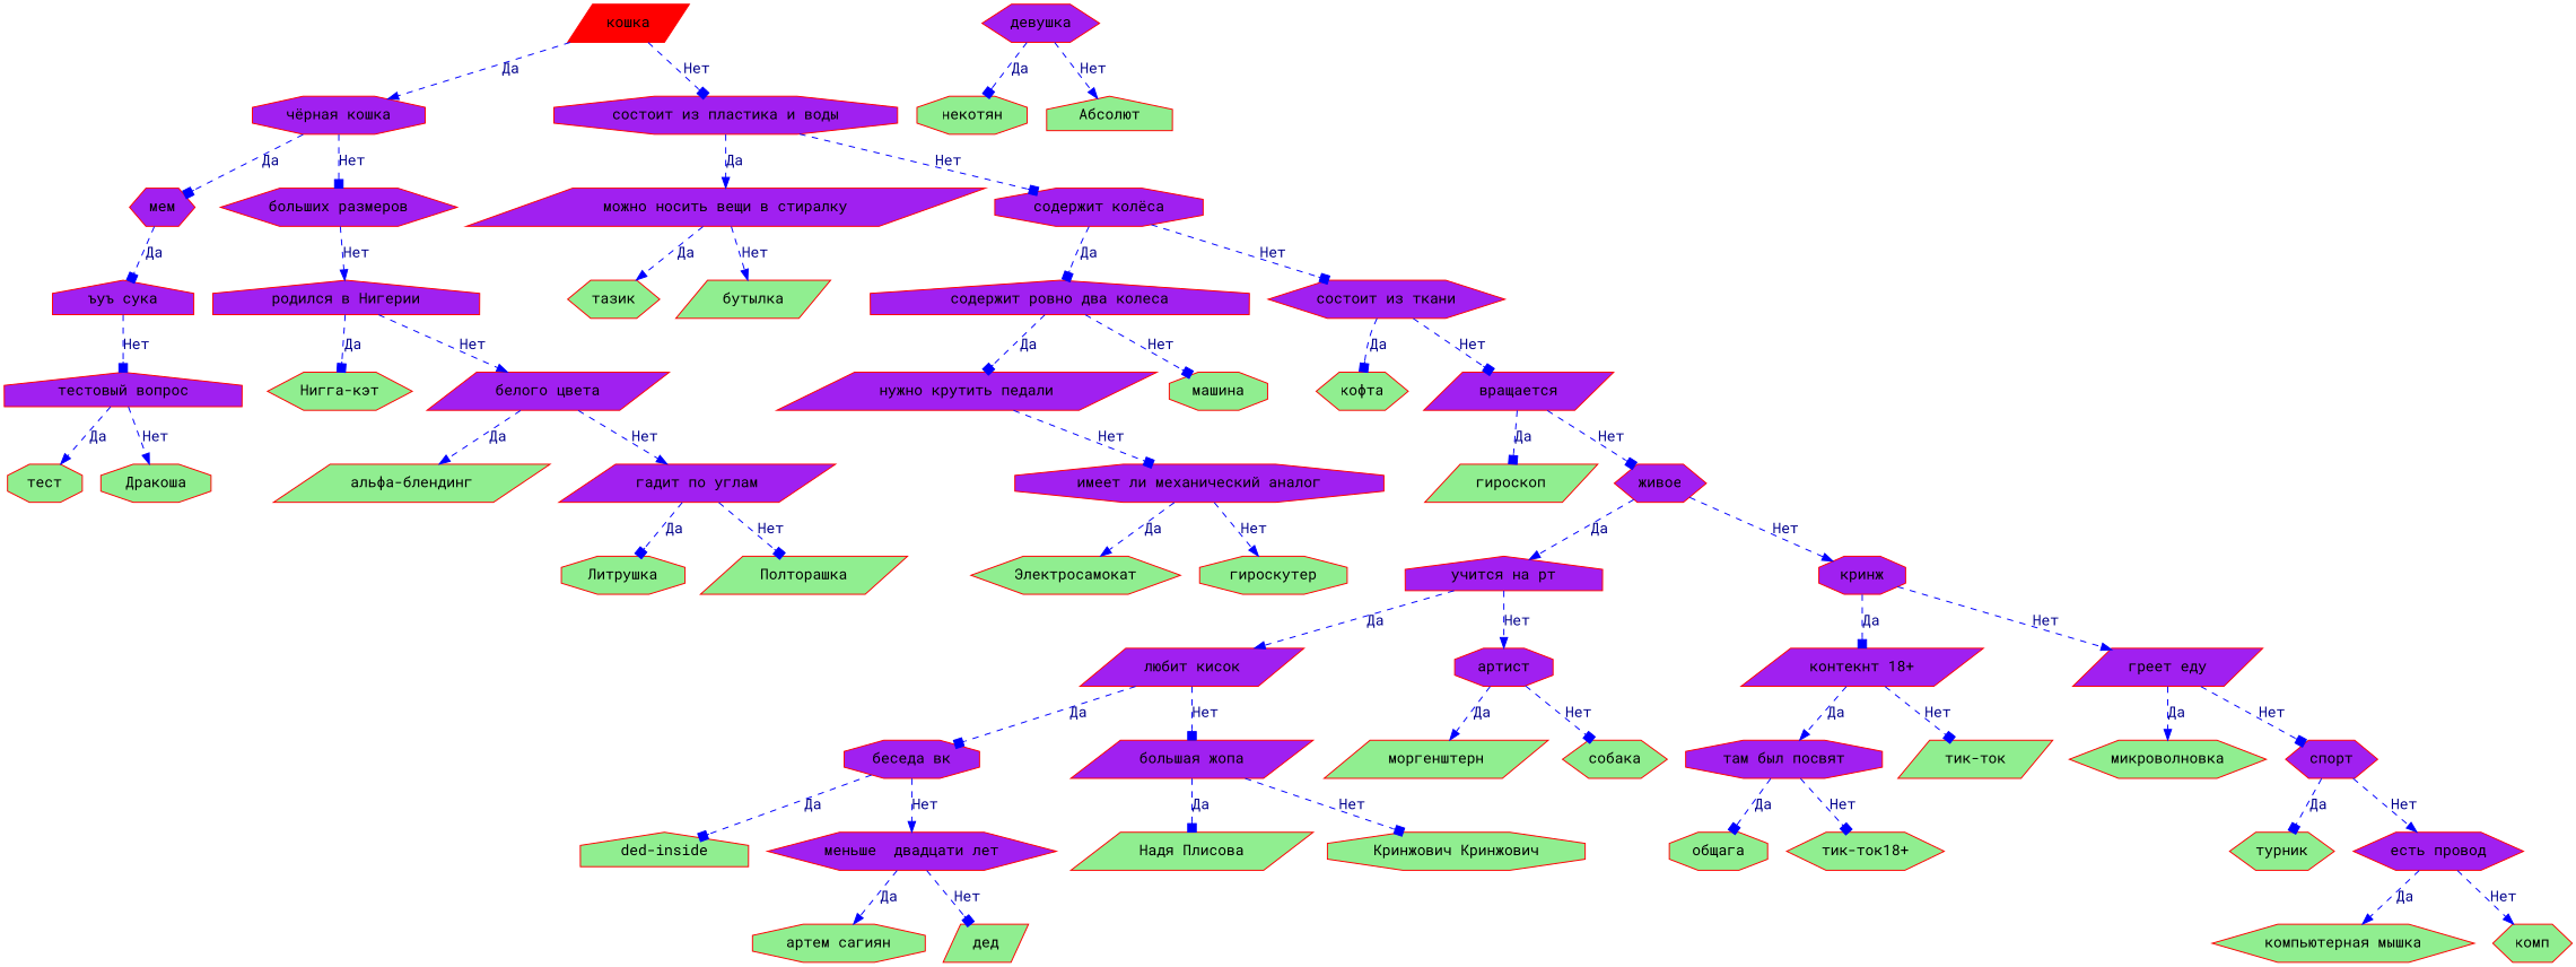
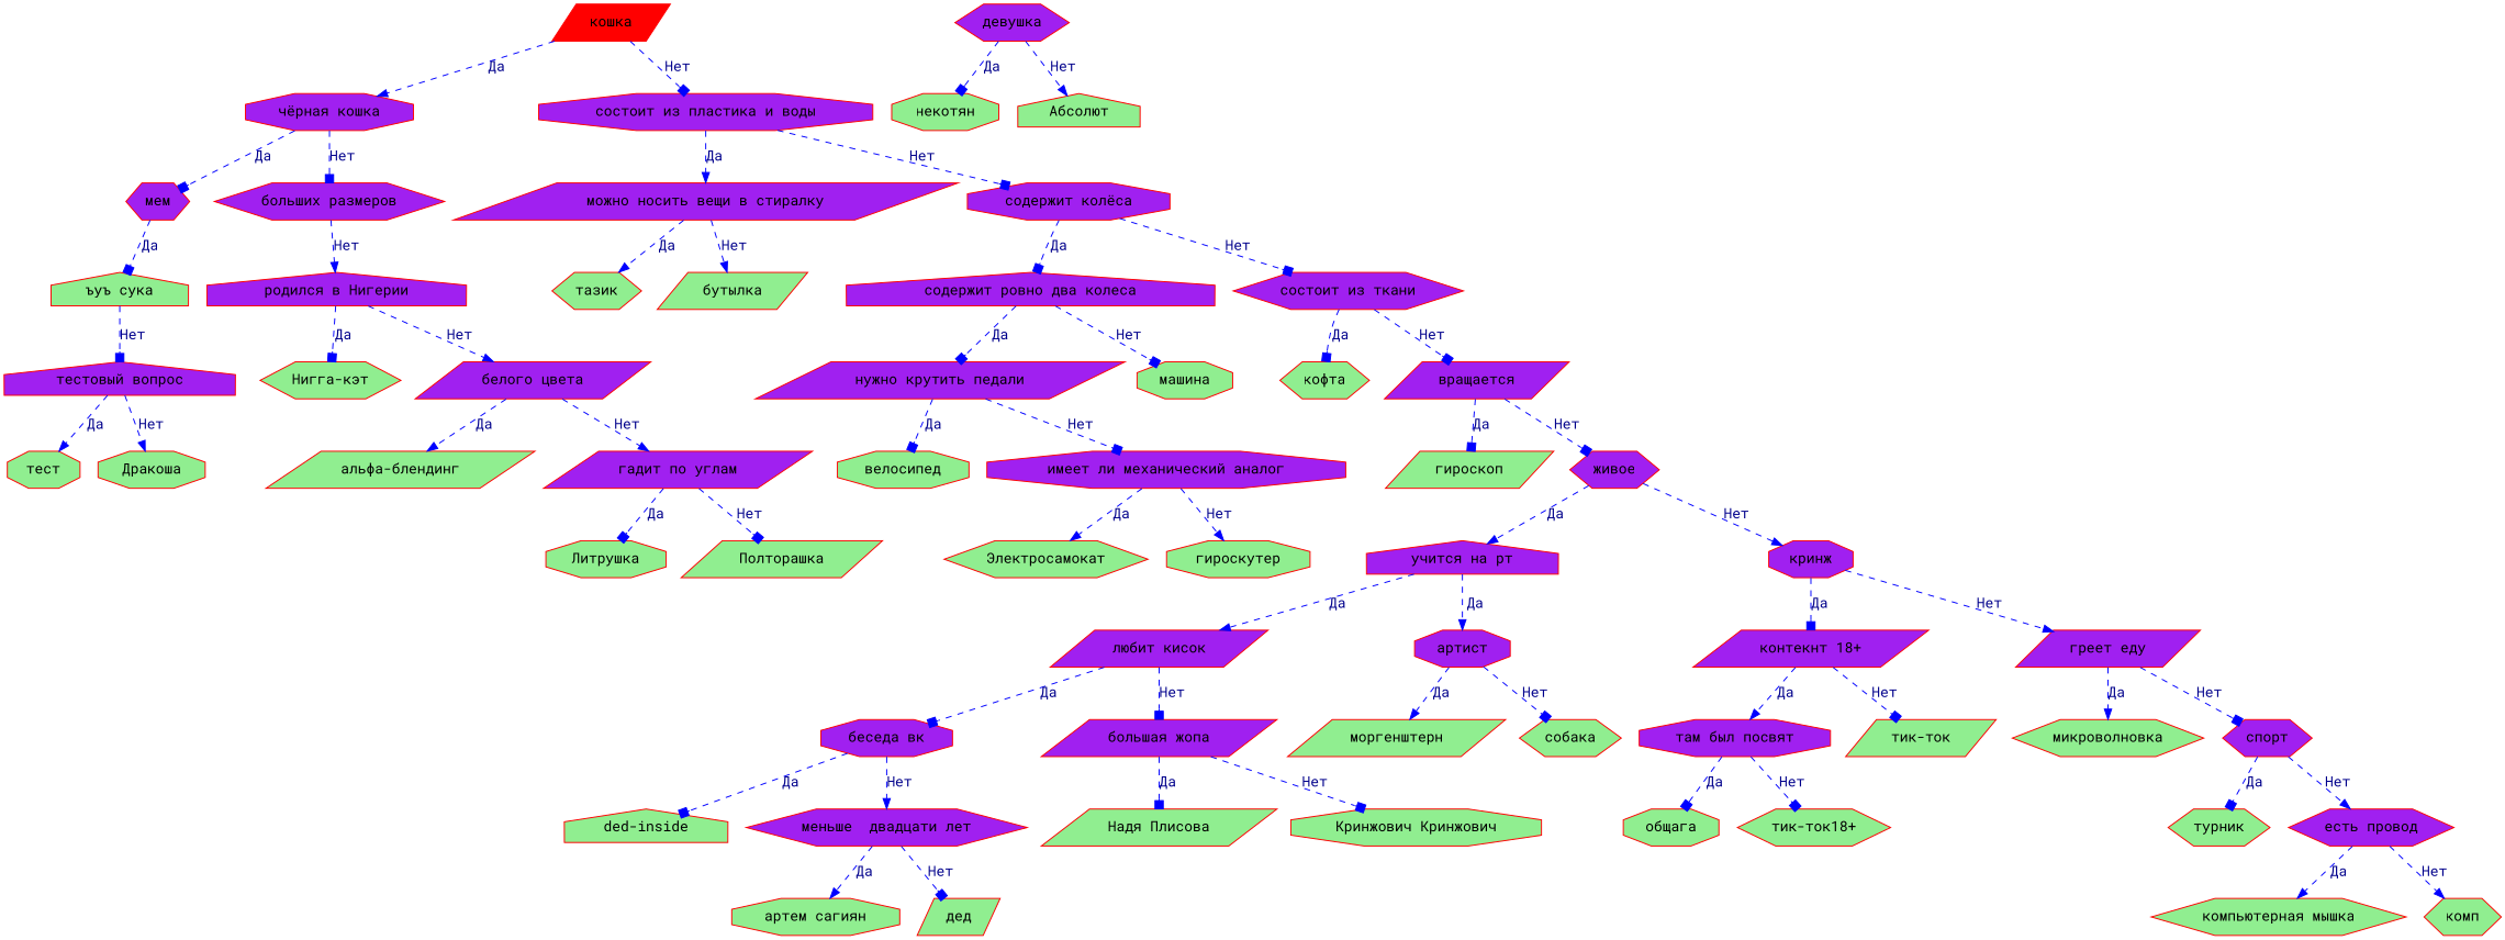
  digraph {
    fontname="Roboto Mono"
    node [color=Red fillcolor=lightgreen fontname="Roboto Mono" shape=hexagon style=filled]
    edge [arrowhead=box color=Blue fontcolor=darkblue fontname="Roboto Mono" style=dashed]
-   n1 [fillcolor=purple label="ъуъ сука" shape=house]
+   n1 [label="ъуъ сука" shape=house]
    n2 [fillcolor=purple label="тестовый вопрос" shape=house]
    n3 [fillcolor=purple label="мем"]
    n4 [label="тест" shape=octagon]
    n5 [label="Дракоша" shape=octagon]
    n6 [fillcolor=purple label="чёрная кошка" shape=octagon]
    n7 [fillcolor=purple label="больших размеров"]
    n8 [fillcolor=purple label="родился в Нигерии" shape=house]
    n9 [label="некотян" shape=octagon]
    n10 [fillcolor=purple label="девушка"]
    n11 [label="Абсолют" shape=house]
    n12 [label="Нигга-кэт"]
    n13 [fillcolor=purple label="белого цвета" shape=parallelogram]
    n14 [label="альфа-блендинг" shape=parallelogram]
    n15 [fillcolor=purple label="гадит по углам" shape=parallelogram]
    n16 [label="Литрушка" shape=octagon]
    n17 [label="Полторашка" shape=parallelogram]
    n18 [fillcolor=red label="кошка" shape=parallelogram]
    n19 [fillcolor=purple label="состоит из пластика и воды" shape=octagon]
    n20 [fillcolor=purple label="можно носить вещи в стиралку" shape=parallelogram]
    n21 [fillcolor=purple label="содержит колёса" shape=octagon]
    n22 [label="тазик"]
    n23 [label="бутылка" shape=parallelogram]
    n24 [fillcolor=purple label="содержит ровно два колеса" shape=house]
    n25 [fillcolor=purple label="состоит из ткани"]
+   n26 [label="велосипед" shape=octagon]
    n27 [fillcolor=purple label="нужно крутить педали" shape=parallelogram]
    n28 [fillcolor=purple label="имеет ли механический аналог" shape=octagon]
    n29 [label="Электросамокат"]
    n30 [label="гироскутер" shape=octagon]
    n31 [label="машина" shape=octagon]
    n32 [label="кофта"]
    n33 [fillcolor=purple label="вращается" shape=parallelogram]
    n34 [label="гироскоп" shape=parallelogram]
    n35 [fillcolor=purple label="живое"]
    n36 [fillcolor=purple label="учится на рт" shape=house]
    n37 [fillcolor=purple label="кринж" shape=octagon]
    n38 [label="ded-inside" shape=house]
    n39 [fillcolor=purple label="беседа вк" shape=octagon]
    n40 [fillcolor=purple label="меньше  двадцати лет"]
    n41 [label="артем сагиян" shape=octagon]
    n42 [label="дед" shape=parallelogram]
    n43 [fillcolor=purple label="любит кисок" shape=parallelogram]
    n44 [fillcolor=purple label="большая жопа" shape=parallelogram]
    n45 [label="Надя Плисова" shape=parallelogram]
    n46 [label="Кринжович Кринжович" shape=octagon]
    n47 [fillcolor=purple label="артист" shape=octagon]
    n48 [label="моргенштерн" shape=parallelogram]
    n49 [label="собака"]
    n50 [fillcolor=purple label="контекнт 18+" shape=parallelogram]
    n51 [fillcolor=purple label="греет еду" shape=parallelogram]
    n52 [label="общага" shape=octagon]
    n53 [fillcolor=purple label="там был посвят" shape=octagon]
    n54 [label="тик-ток18+"]
    n55 [label="тик-ток" shape=parallelogram]
    n56 [label="микроволновка"]
    n57 [fillcolor=purple label="спорт"]
    n58 [label="турник"]
    n59 [fillcolor=purple label="есть провод"]
    n60 [label="компьютерная мышка"]
    n61 [label="комп"]
    n1 -> n2 [label="Нет"]
    n2 -> n4 [arrowhead=normal label="Да"]
    n2 -> n5 [arrowhead=normal label="Нет"]
    n3 -> n1 [label="Да"]
    n6 -> n3 [label="Да"]
    n6 -> n7 [label="Нет"]
    n7 -> n8 [arrowhead=normal label="Нет"]
    n8 -> n12 [label="Да"]
    n8 -> n13 [arrowhead=normal label="Нет"]
    n10 -> n9 [label="Да"]
    n10 -> n11 [arrowhead=normal label="Нет"]
    n13 -> n14 [arrowhead=normal label="Да"]
    n13 -> n15 [arrowhead=normal label="Нет"]
    n15 -> n16 [label="Да"]
    n15 -> n17 [label="Нет"]
    n18 -> n6 [arrowhead=normal label="Да"]
    n18 -> n19 [label="Нет"]
    n19 -> n20 [arrowhead=normal label="Да"]
    n19 -> n21 [label="Нет"]
    n20 -> n22 [arrowhead=normal label="Да"]
    n20 -> n23 [arrowhead=normal label="Нет"]
    n21 -> n24 [label="Да"]
    n21 -> n25 [label="Нет"]
    n24 -> n27 [label="Да"]
    n24 -> n31 [label="Нет"]
    n25 -> n32 [label="Да"]
    n25 -> n33 [label="Нет"]
+   n27 -> n26 [label="Да"]
    n27 -> n28 [label="Нет"]
    n28 -> n29 [arrowhead=normal label="Да"]
    n28 -> n30 [arrowhead=normal label="Нет"]
    n33 -> n34 [label="Да"]
    n33 -> n35 [label="Нет"]
    n35 -> n36 [arrowhead=normal label="Да"]
    n35 -> n37 [arrowhead=normal label="Нет"]
    n36 -> n43 [arrowhead=normal label="Да"]
-   n36 -> n47 [arrowhead=normal label="Нет"]
+   n36 -> n47 [arrowhead=normal label="Да"]
    n37 -> n50 [label="Да"]
    n37 -> n51 [arrowhead=normal label="Нет"]
    n39 -> n38 [label="Да"]
    n39 -> n40 [arrowhead=normal label="Нет"]
    n40 -> n41 [arrowhead=normal label="Да"]
    n40 -> n42 [label="Нет"]
    n43 -> n39 [label="Да"]
    n43 -> n44 [label="Нет"]
    n44 -> n45 [label="Да"]
    n44 -> n46 [label="Нет"]
    n47 -> n48 [arrowhead=normal label="Да"]
    n47 -> n49 [label="Нет"]
    n50 -> n53 [arrowhead=normal label="Да"]
    n50 -> n55 [label="Нет"]
    n51 -> n56 [arrowhead=normal label="Да"]
    n51 -> n57 [label="Нет"]
    n53 -> n52 [label="Да"]
    n53 -> n54 [label="Нет"]
    n57 -> n58 [label="Да"]
    n57 -> n59 [arrowhead=normal label="Нет"]
    n59 -> n60 [arrowhead=normal label="Да"]
    n59 -> n61 [arrowhead=normal label="Нет"]
  }
